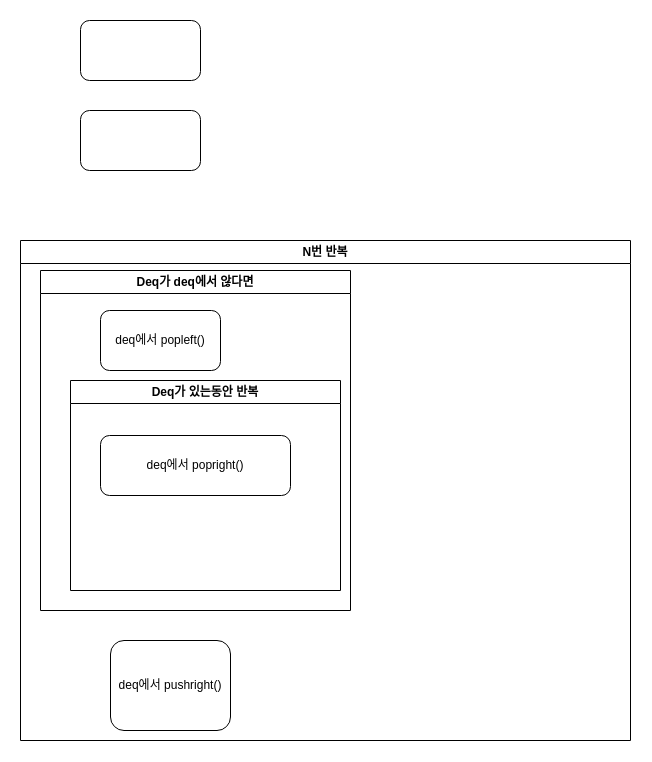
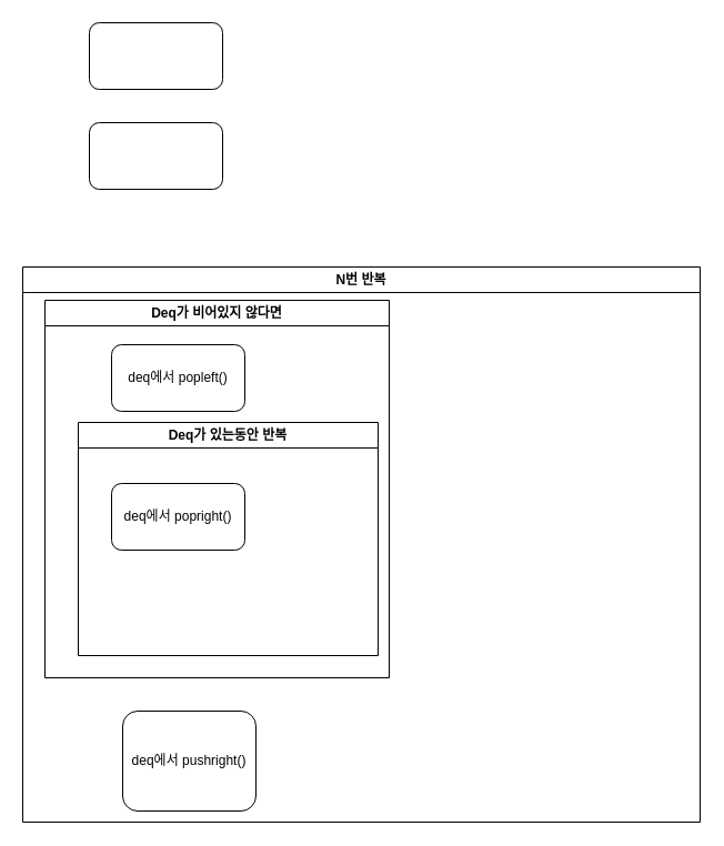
  <mxCell id="0" />
  <mxCell id="1" parent="0" />
  <mxCell id="2" value="" style="rounded=1;whiteSpace=wrap;html=1;" vertex="1" parent="1"><mxGeometry x="80" y="20" width="120" height="60" as="geometry" /></mxCell>
  <mxCell id="3" value="" style="rounded=1;whiteSpace=wrap;html=1;" vertex="1" parent="1"><mxGeometry x="80" y="110" width="120" height="60" as="geometry" /></mxCell>
  <mxCell id="4" value="N번 반복" style="swimlane;whiteSpace=wrap;html=1;" vertex="1" parent="1"><mxGeometry x="20" y="240" width="610" height="500" as="geometry" /></mxCell>
  <mxCell id="5" value="Deq가 있는동안 반복" style="swimlane;whiteSpace=wrap;html=1;" vertex="1" parent="4"><mxGeometry x="50" y="140" width="270" height="210" as="geometry" /></mxCell>
- <mxCell id="6" value="deq에서 popright()" style="rounded=1;whiteSpace=wrap;html=1;" vertex="1" parent="5"><mxGeometry x="30" y="55" width="190" height="60" as="geometry" /></mxCell>
+ <mxCell id="6" value="deq에서 popright()" style="rounded=1;whiteSpace=wrap;html=1;" vertex="1" parent="5"><mxGeometry x="30" y="55" width="120" height="60" as="geometry" /></mxCell>
  <mxCell id="7" value="deq에서 popleft()" style="rounded=1;whiteSpace=wrap;html=1;" vertex="1" parent="4"><mxGeometry x="80" y="70" width="120" height="60" as="geometry" /></mxCell>
- <mxCell id="8" value="Deq가 deq에서 않다면" style="swimlane;whiteSpace=wrap;html=1;" vertex="1" parent="4"><mxGeometry x="20" y="30" width="310" height="340" as="geometry" /></mxCell>
+ <mxCell id="8" value="Deq가 비어있지 않다면" style="swimlane;whiteSpace=wrap;html=1;" vertex="1" parent="4"><mxGeometry x="20" y="30" width="310" height="340" as="geometry" /></mxCell>
  <mxCell id="9" value="deq에서 pushright()" style="rounded=1;whiteSpace=wrap;html=1;" vertex="1" parent="4"><mxGeometry x="90" y="400" width="120" height="90" as="geometry" /></mxCell>
